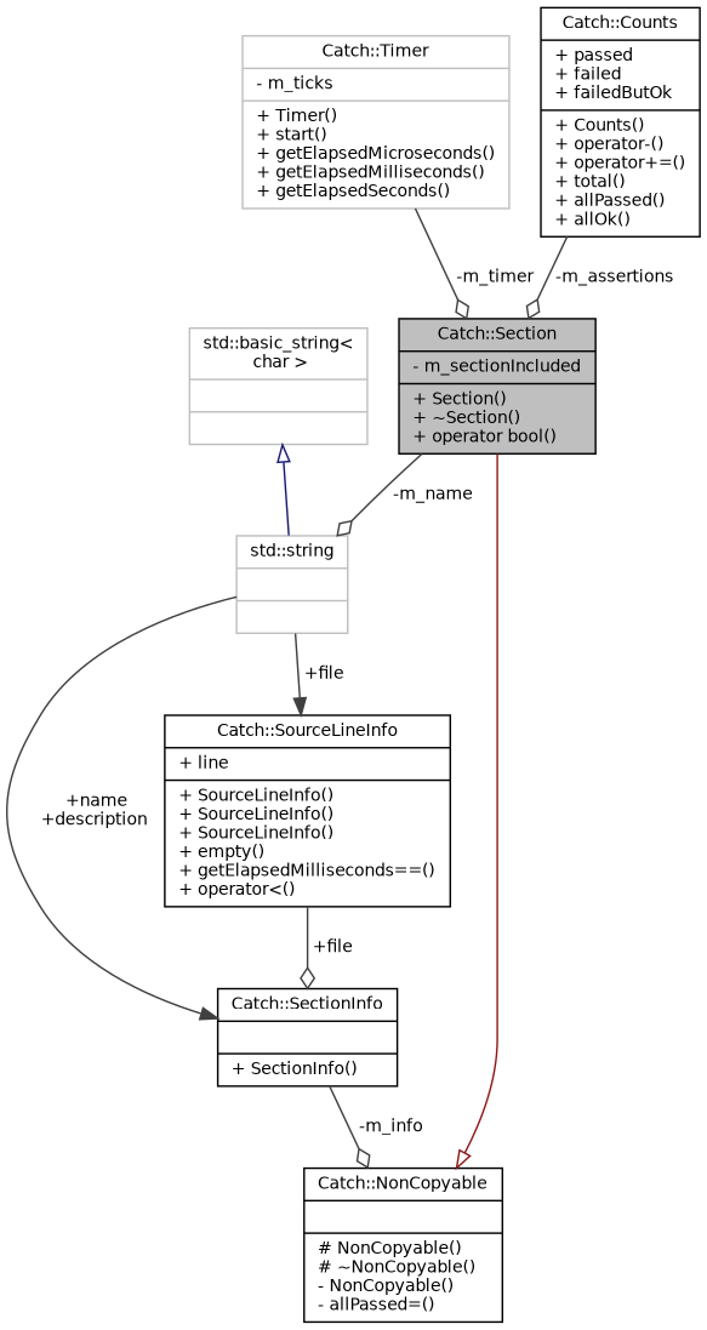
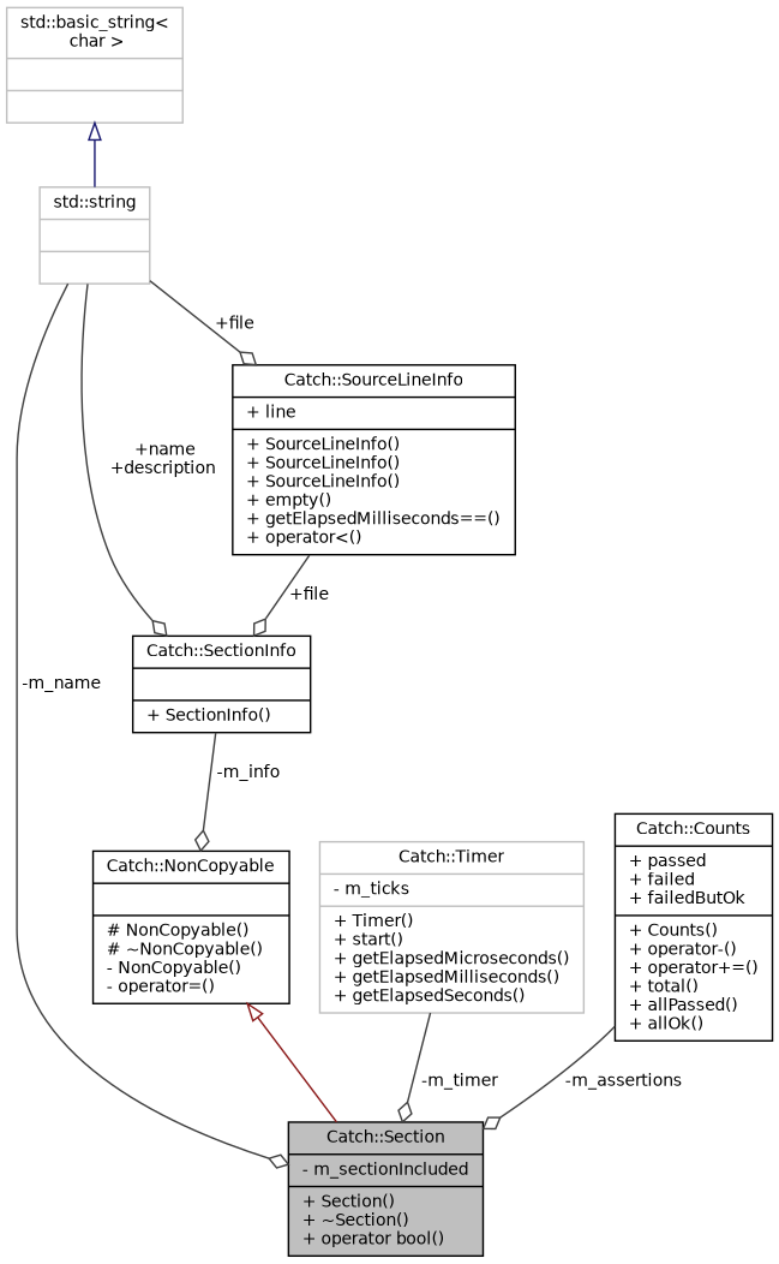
  digraph {
    node [color=black fillcolor=white fontname=Helvetica fontsize=10 shape=record style=filled]
    edge [color=grey25 fontname=Helvetica fontsize=10 labelfontname=Helvetica labelfontsize=10 style=solid arrowhead=odiamond]
    n1 [fillcolor=grey75 fontcolor=black height=0.2 label="{Catch::Section\n|- m_sectionIncluded\l|+ Section()\l+ ~Section()\l+ operator bool()\l}" width=0.4]
-   n2 [height=0.2 label="{Catch::NonCopyable\n||# NonCopyable()\l# ~NonCopyable()\l- NonCopyable()\l- allPassed=()\l}" width=0.4]
+   n2 [height=0.2 label="{Catch::NonCopyable\n||# NonCopyable()\l# ~NonCopyable()\l- NonCopyable()\l- operator=()\l}" width=0.4]
    n3 [height=0.2 label="{Catch::SectionInfo\n||+ SectionInfo()\l}" width=0.4]
    n4 [height=0.2 label="{Catch::SourceLineInfo\n|+ line\l|+ SourceLineInfo()\l+ SourceLineInfo()\l+ SourceLineInfo()\l+ empty()\l+ getElapsedMilliseconds==()\l+ operator\<()\l}" width=0.4]
    n5 [color=grey75 height=0.2 label="{std::string\n||}" width=0.4]
    n6 [color=grey75 height=0.2 label="{std::basic_string\<\l char \>\n||}" width=0.4]
    n7 [color=grey75 height=0.2 label="{Catch::Timer\n|- m_ticks\l|+ Timer()\l+ start()\l+ getElapsedMicroseconds()\l+ getElapsedMilliseconds()\l+ getElapsedSeconds()\l}" width=0.4]
    n8 [height=0.2 label="{Catch::Counts\n|+ passed\l+ failed\l+ failedButOk\l|+ Counts()\l+ operator-()\l+ operator+=()\l+ total()\l+ allPassed()\l+ allOk()\l}" width=0.4]
    n2 -> n1 [arrowtail=onormal color=firebrick4 dir=back arrowhead=""]
    n3 -> n2 [label=" -m_info"]
    n4 -> n3 [label=" +file"]
-   n1 -> n5 [label=" -m_name"]
-   n5 -> n3 [arrowhead=normal label=" +name\n+description"]
-   n5 -> n4 [arrowhead=normal label=" +file"]
+   n5 -> n1 [label=" -m_name"]
+   n5 -> n3 [label=" +name\n+description"]
+   n5 -> n4 [label=" +file"]
    n6 -> n5 [arrowtail=onormal color=midnightblue dir=back arrowhead=""]
    n7 -> n1 [label=" -m_timer"]
    n8 -> n1 [label=" -m_assertions"]
  }
